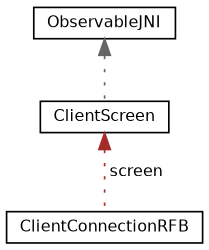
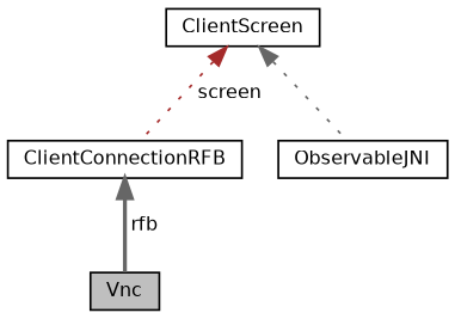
  digraph {
    node [color=black fillcolor=white fontname=Helvetica fontsize=10 shape=record style=filled]
    edge [color=gray40 dir=back fontname=Helvetica fontsize=10 labelfontname=Helvetica labelfontsize=10 style=dotted]
+   n1 [fillcolor=grey75 fontcolor=black height=0.2 label=Vnc width=0.4]
    n2 [height=0.2 label=ClientScreen width=0.4]
    n3 [height=0.2 label=ClientConnectionRFB width=0.4]
    n4 [height=0.2 label=ObservableJNI width=0.4]
    n2 -> n3 [color=brown label=" screen"]
-   n4 -> n2
+   n3 -> n1 [label=" rfb" style=bold]
+   n2 -> n4
  }
